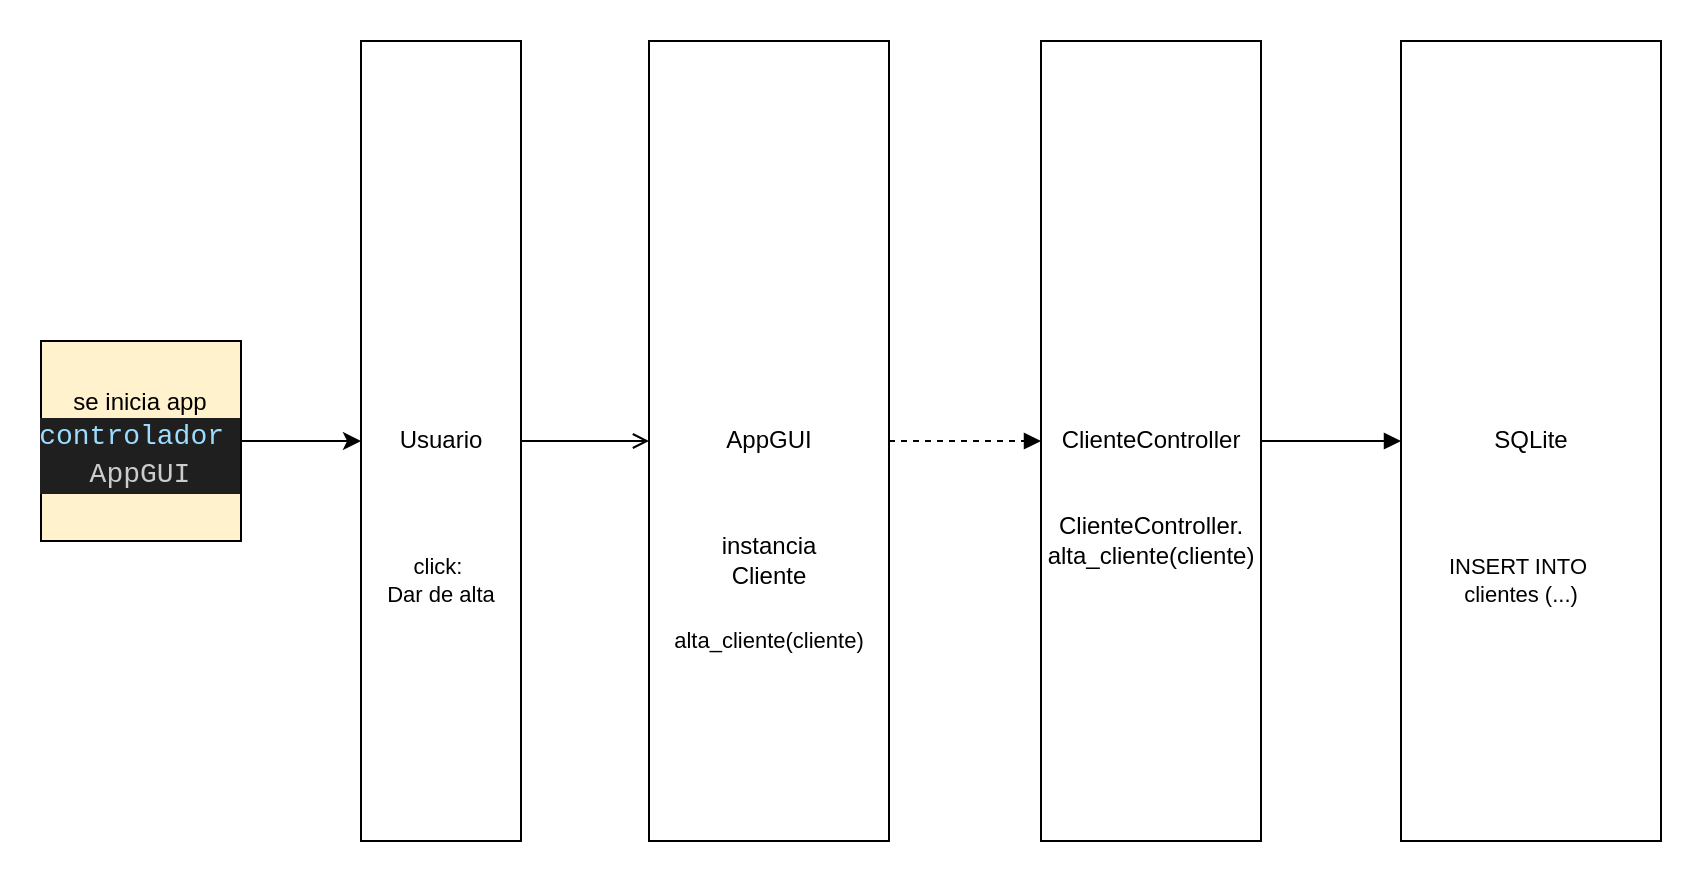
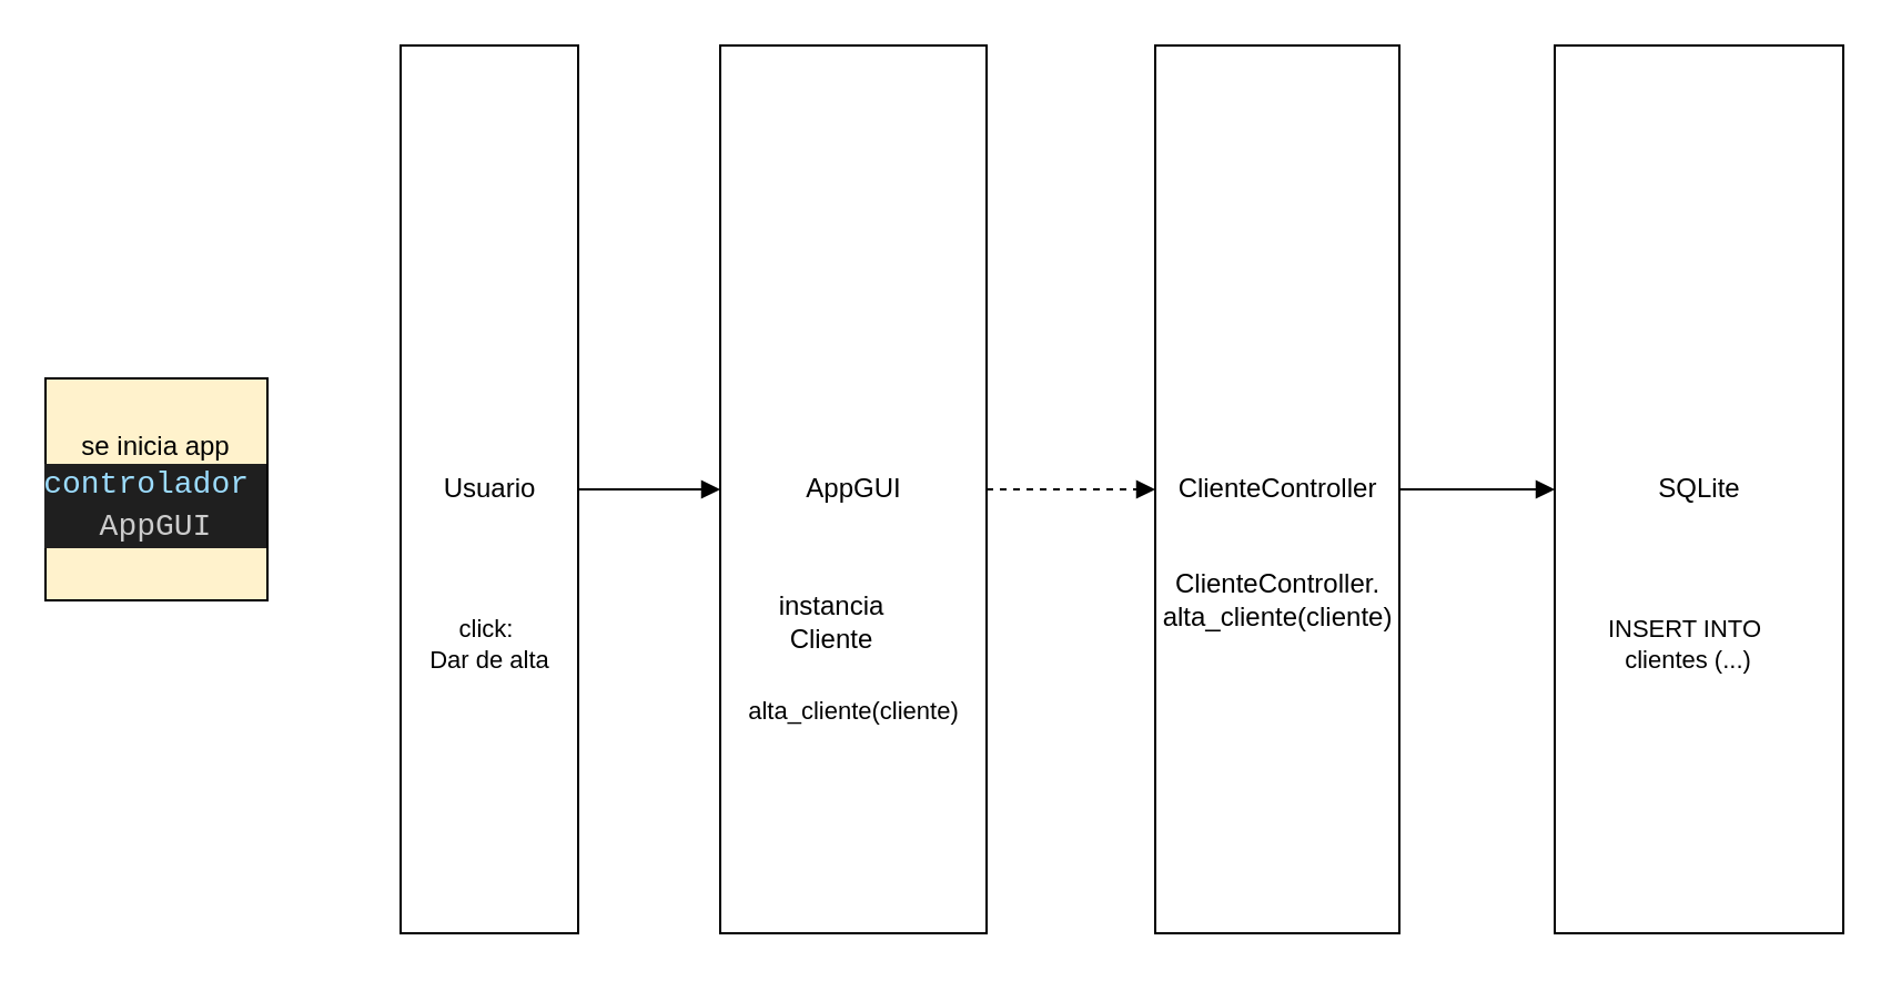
  <mxCell id="0" />
  <mxCell id="1" parent="0" />
  <mxCell id="2" value="Usuario" style="shape=uml.lifeline;html=1;" parent="1" vertex="1"><mxGeometry x="180" y="20" width="80" height="400" as="geometry" /></mxCell>
  <mxCell id="3" value="AppGUI" style="shape=uml.lifeline;html=1;" parent="1" vertex="1"><mxGeometry x="324" y="20" width="120" height="400" as="geometry" /></mxCell>
  <mxCell id="4" value="ClienteController" style="shape=uml.lifeline;html=1;" parent="1" vertex="1"><mxGeometry x="520" y="20" width="110" height="400" as="geometry" /></mxCell>
  <mxCell id="5" value="SQLite" style="shape=uml.lifeline;html=1;" parent="1" vertex="1"><mxGeometry x="700" y="20" width="130" height="400" as="geometry" /></mxCell>
- <mxCell id="6" value="click:&amp;nbsp;&lt;div&gt;Dar de alta&lt;/div&gt;" style="endArrow=open;html=1;" parent="1" source="2" target="3" edge="1"><mxGeometry x="-1" y="-81" relative="1" as="geometry"><mxPoint x="-40" y="-11" as="offset" /></mxGeometry></mxCell>
+ <mxCell id="6" value="click:&amp;nbsp;&lt;div&gt;Dar de alta&lt;/div&gt;" style="endArrow=block;html=1;" parent="1" source="2" target="3" edge="1"><mxGeometry x="-1" y="-81" relative="1" as="geometry"><mxPoint x="-40" y="-11" as="offset" /></mxGeometry></mxCell>
  <mxCell id="7" value="alta_cliente(cliente)" style="endArrow=block;html=1;dashed=1;" parent="1" source="3" target="4" edge="1"><mxGeometry x="-1" y="-117" relative="1" as="geometry"><mxPoint x="-60" y="-17" as="offset" /></mxGeometry></mxCell>
  <mxCell id="8" value="INSERT INTO&amp;nbsp;&lt;div&gt;clientes (...)&lt;/div&gt;" style="endArrow=block;html=1;" parent="1" source="4" target="5" edge="1"><mxGeometry x="1" y="-92" relative="1" as="geometry"><mxPoint x="60" y="-22" as="offset" /></mxGeometry></mxCell>
  <mxCell id="9" value="&lt;span style=&quot;text-wrap-mode: wrap;&quot;&gt;ClienteController.&lt;/span&gt;&lt;div style=&quot;text-wrap-mode: wrap;&quot;&gt;alta_cliente(cliente)&lt;/div&gt;" style="text;html=1;align=center;verticalAlign=middle;resizable=0;points=[];autosize=1;strokeColor=none;fillColor=none;" parent="1" vertex="1"><mxGeometry x="510" y="250" width="130" height="40" as="geometry" /></mxCell>
- <mxCell id="10" value="&lt;div style=&quot;text-wrap-mode: wrap;&quot;&gt;instancia&lt;/div&gt;&lt;div style=&quot;text-wrap-mode: wrap;&quot;&gt;Cliente&lt;/div&gt;" style="text;html=1;align=center;verticalAlign=middle;resizable=0;points=[];autosize=1;strokeColor=none;fillColor=none;" parent="1" vertex="1"><mxGeometry x="349" y="260" width="70" height="40" as="geometry" /></mxCell>
- <mxCell id="11" value="" style="edgeStyle=orthogonalEdgeStyle;rounded=0;orthogonalLoop=1;jettySize=auto;html=1;" edge="1" parent="1" source="12" target="2"><mxGeometry relative="1" as="geometry" /></mxCell>
+ <mxCell id="10" value="&lt;div style=&quot;text-wrap-mode: wrap;&quot;&gt;instancia&lt;/div&gt;&lt;div style=&quot;text-wrap-mode: wrap;&quot;&gt;Cliente&lt;/div&gt;" style="text;html=1;align=center;verticalAlign=middle;resizable=0;points=[];autosize=1;strokeColor=none;fillColor=none;" parent="1" vertex="1"><mxGeometry x="339" y="260" width="70" height="40" as="geometry" /></mxCell>
  <mxCell id="12" value="se inicia app&lt;div&gt;&lt;div style=&quot;color: rgb(204, 204, 204); background-color: rgb(31, 31, 31); font-family: Consolas, &amp;quot;Courier New&amp;quot;, monospace; font-size: 14px; line-height: 19px; white-space: pre;&quot;&gt;&lt;span style=&quot;color: #9cdcfe;&quot;&gt;controlador&lt;/span&gt; &lt;/div&gt;&lt;/div&gt;&lt;div style=&quot;color: rgb(204, 204, 204); background-color: rgb(31, 31, 31); font-family: Consolas, &amp;quot;Courier New&amp;quot;, monospace; font-size: 14px; line-height: 19px; white-space: pre;&quot;&gt;AppGUI&lt;/div&gt;" style="whiteSpace=wrap;html=1;aspect=fixed;fillColor=#fff2cc;" vertex="1" parent="1"><mxGeometry x="20" y="170" width="100" height="100" as="geometry" /></mxCell>
